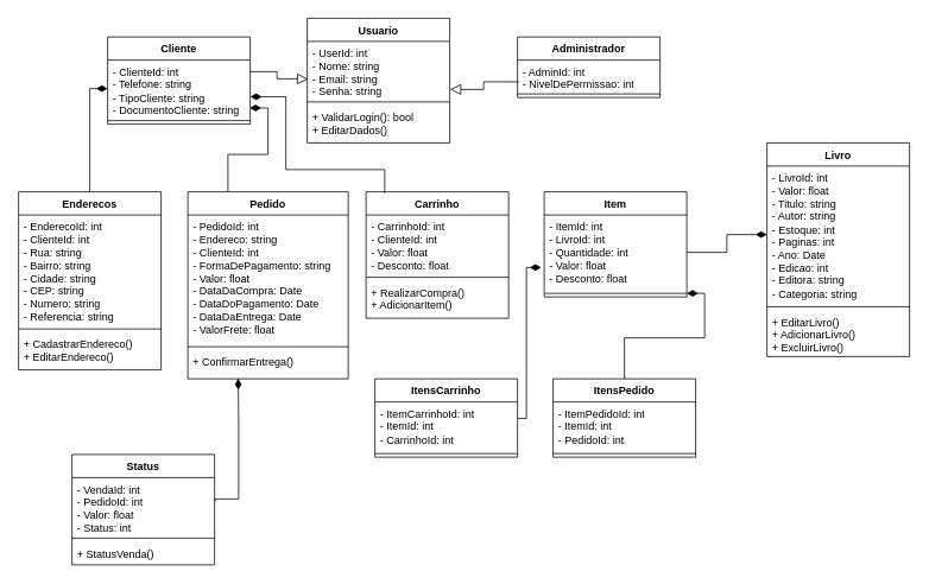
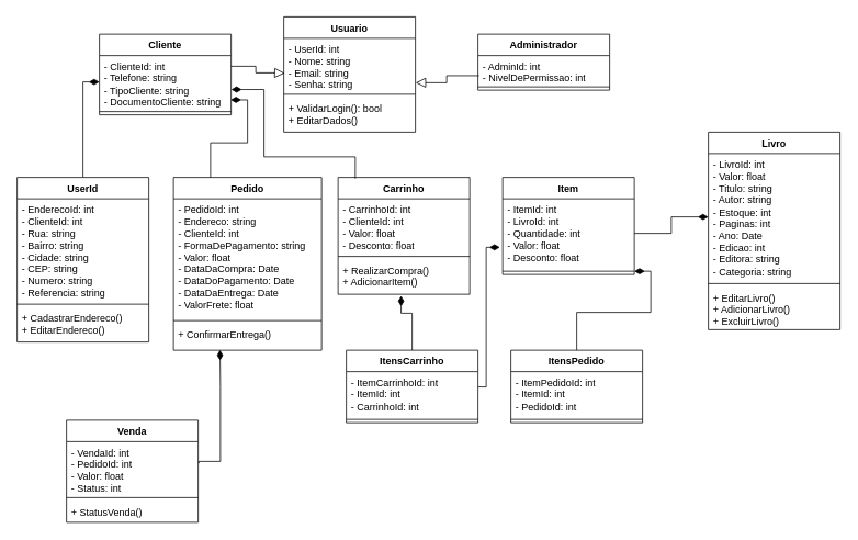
  <mxCell id="0" />
  <mxCell id="1" parent="0" />
  <mxCell id="2" value="Usuario" style="swimlane;fontStyle=1;align=center;verticalAlign=top;childLayout=stackLayout;horizontal=1;startSize=26;horizontalStack=0;resizeParent=1;resizeParentMax=0;resizeLast=0;collapsible=1;marginBottom=0;whiteSpace=wrap;html=1;" vertex="1" parent="1"><mxGeometry x="344" y="20" width="160" height="140" as="geometry" /></mxCell>
  <mxCell id="3" value="- UserId: int&lt;div&gt;- Nome: string&lt;br&gt;&lt;div&gt;- Email: string&lt;/div&gt;&lt;div&gt;- Senha: string&lt;/div&gt;&lt;div&gt;- TipoDaConta: int&lt;/div&gt;&lt;/div&gt;" style="text;strokeColor=none;fillColor=none;align=left;verticalAlign=top;spacingLeft=4;spacingRight=4;overflow=hidden;rotatable=0;points=[[0,0.5],[1,0.5]];portConstraint=eastwest;whiteSpace=wrap;html=1;" vertex="1" parent="2"><mxGeometry y="26" width="160" height="64" as="geometry" /></mxCell>
  <mxCell id="4" value="" style="line;strokeWidth=1;fillColor=none;align=left;verticalAlign=middle;spacingTop=-1;spacingLeft=3;spacingRight=3;rotatable=0;labelPosition=right;points=[];portConstraint=eastwest;strokeColor=inherit;" vertex="1" parent="2"><mxGeometry y="90" width="160" height="8" as="geometry" /></mxCell>
  <mxCell id="5" value="+ ValidarLogin(): bool&lt;div&gt;+&amp;nbsp;&lt;span style=&quot;background-color: transparent; color: light-dark(rgb(0, 0, 0), rgb(255, 255, 255));&quot;&gt;EditarDados()&lt;/span&gt;&lt;/div&gt;" style="text;strokeColor=none;fillColor=none;align=left;verticalAlign=top;spacingLeft=4;spacingRight=4;overflow=hidden;rotatable=0;points=[[0,0.5],[1,0.5]];portConstraint=eastwest;whiteSpace=wrap;html=1;" vertex="1" parent="2"><mxGeometry y="98" width="160" height="42" as="geometry" /></mxCell>
  <mxCell id="6" value="Cliente" style="swimlane;fontStyle=1;align=center;verticalAlign=top;childLayout=stackLayout;horizontal=1;startSize=26;horizontalStack=0;resizeParent=1;resizeParentMax=0;resizeLast=0;collapsible=1;marginBottom=0;whiteSpace=wrap;html=1;" vertex="1" parent="1"><mxGeometry x="120" y="41" width="160" height="98" as="geometry" /></mxCell>
  <mxCell id="7" value="- ClienteId: int&lt;div&gt;- Telefone: string&lt;/div&gt;&lt;div&gt;- TipoCliente: string&lt;/div&gt;&lt;div&gt;- DocumentoCliente: string&lt;/div&gt;" style="text;strokeColor=none;fillColor=none;align=left;verticalAlign=top;spacingLeft=4;spacingRight=4;overflow=hidden;rotatable=0;points=[[0,0.5],[1,0.5]];portConstraint=eastwest;whiteSpace=wrap;html=1;" vertex="1" parent="6"><mxGeometry y="26" width="160" height="64" as="geometry" /></mxCell>
  <mxCell id="8" value="" style="line;strokeWidth=1;fillColor=none;align=left;verticalAlign=middle;spacingTop=-1;spacingLeft=3;spacingRight=3;rotatable=0;labelPosition=right;points=[];portConstraint=eastwest;strokeColor=inherit;" vertex="1" parent="6"><mxGeometry y="90" width="160" height="8" as="geometry" /></mxCell>
  <mxCell id="9" value="Pedido" style="swimlane;fontStyle=1;align=center;verticalAlign=top;childLayout=stackLayout;horizontal=1;startSize=26;horizontalStack=0;resizeParent=1;resizeParentMax=0;resizeLast=0;collapsible=1;marginBottom=0;whiteSpace=wrap;html=1;" vertex="1" parent="1"><mxGeometry x="210" y="215" width="180" height="210" as="geometry" /></mxCell>
  <mxCell id="10" value="- PedidoId: int&lt;div&gt;- Endereco: string&lt;/div&gt;&lt;div&gt;- ClienteId: int&lt;/div&gt;&lt;div&gt;- FormaDePagamento: string&lt;/div&gt;&lt;div&gt;- Valor: float&lt;/div&gt;&lt;div&gt;- DataDaCompra: Date&lt;/div&gt;&lt;div&gt;- DataDoPagamento: Date&lt;/div&gt;&lt;div&gt;- DataDaEntrega: Date&lt;/div&gt;&lt;div&gt;- ValorFrete: float&lt;/div&gt;" style="text;strokeColor=none;fillColor=none;align=left;verticalAlign=top;spacingLeft=4;spacingRight=4;overflow=hidden;rotatable=0;points=[[0,0.5],[1,0.5]];portConstraint=eastwest;whiteSpace=wrap;html=1;" vertex="1" parent="9"><mxGeometry y="26" width="180" height="144" as="geometry" /></mxCell>
  <mxCell id="11" value="" style="line;strokeWidth=1;fillColor=none;align=left;verticalAlign=middle;spacingTop=-1;spacingLeft=3;spacingRight=3;rotatable=0;labelPosition=right;points=[];portConstraint=eastwest;strokeColor=inherit;" vertex="1" parent="9"><mxGeometry y="170" width="180" height="8" as="geometry" /></mxCell>
  <mxCell id="12" value="+ ConfirmarEntrega()" style="text;strokeColor=none;fillColor=none;align=left;verticalAlign=top;spacingLeft=4;spacingRight=4;overflow=hidden;rotatable=0;points=[[0,0.5],[1,0.5]];portConstraint=eastwest;whiteSpace=wrap;html=1;" vertex="1" parent="9"><mxGeometry y="178" width="180" height="32" as="geometry" /></mxCell>
  <mxCell id="13" value="" style="edgeStyle=orthogonalEdgeStyle;rounded=0;orthogonalLoop=1;jettySize=auto;html=1;entryX=0;entryY=0.5;entryDx=0;entryDy=0;endArrow=diamondThin;endFill=1;strokeWidth=1;endSize=10;" edge="1" parent="1" source="14" target="7"><mxGeometry relative="1" as="geometry" /></mxCell>
- <mxCell id="14" value="Enderecos" style="swimlane;fontStyle=1;align=center;verticalAlign=top;childLayout=stackLayout;horizontal=1;startSize=26;horizontalStack=0;resizeParent=1;resizeParentMax=0;resizeLast=0;collapsible=1;marginBottom=0;whiteSpace=wrap;html=1;" vertex="1" parent="1"><mxGeometry x="20" y="215" width="160" height="200" as="geometry" /></mxCell>
+ <mxCell id="14" value="UserId" style="swimlane;fontStyle=1;align=center;verticalAlign=top;childLayout=stackLayout;horizontal=1;startSize=26;horizontalStack=0;resizeParent=1;resizeParentMax=0;resizeLast=0;collapsible=1;marginBottom=0;whiteSpace=wrap;html=1;" vertex="1" parent="1"><mxGeometry x="20" y="215" width="160" height="200" as="geometry" /></mxCell>
  <mxCell id="15" value="- EnderecoId: int&lt;div&gt;- ClienteId: int&lt;br&gt;&lt;div&gt;- Rua: string&lt;/div&gt;&lt;div&gt;- Bairro: string&lt;/div&gt;&lt;div&gt;- Cidade: string&lt;/div&gt;&lt;div&gt;- CEP: string&lt;/div&gt;&lt;div&gt;- Numero: string&lt;/div&gt;&lt;div&gt;- Referencia: string&lt;/div&gt;&lt;/div&gt;" style="text;strokeColor=none;fillColor=none;align=left;verticalAlign=top;spacingLeft=4;spacingRight=4;overflow=hidden;rotatable=0;points=[[0,0.5],[1,0.5]];portConstraint=eastwest;whiteSpace=wrap;html=1;" vertex="1" parent="14"><mxGeometry y="26" width="160" height="124" as="geometry" /></mxCell>
  <mxCell id="16" value="" style="line;strokeWidth=1;fillColor=none;align=left;verticalAlign=middle;spacingTop=-1;spacingLeft=3;spacingRight=3;rotatable=0;labelPosition=right;points=[];portConstraint=eastwest;strokeColor=inherit;" vertex="1" parent="14"><mxGeometry y="150" width="160" height="8" as="geometry" /></mxCell>
  <mxCell id="17" value="+ CadastrarEndereco()&lt;div&gt;+ EditarEndereco()&lt;/div&gt;" style="text;strokeColor=none;fillColor=none;align=left;verticalAlign=top;spacingLeft=4;spacingRight=4;overflow=hidden;rotatable=0;points=[[0,0.5],[1,0.5]];portConstraint=eastwest;whiteSpace=wrap;html=1;" vertex="1" parent="14"><mxGeometry y="158" width="160" height="42" as="geometry" /></mxCell>
- <mxCell id="18" value="Status" style="swimlane;fontStyle=1;align=center;verticalAlign=top;childLayout=stackLayout;horizontal=1;startSize=26;horizontalStack=0;resizeParent=1;resizeParentMax=0;resizeLast=0;collapsible=1;marginBottom=0;whiteSpace=wrap;html=1;" vertex="1" parent="1"><mxGeometry x="80" y="510" width="160" height="124" as="geometry" /></mxCell>
+ <mxCell id="18" value="Venda" style="swimlane;fontStyle=1;align=center;verticalAlign=top;childLayout=stackLayout;horizontal=1;startSize=26;horizontalStack=0;resizeParent=1;resizeParentMax=0;resizeLast=0;collapsible=1;marginBottom=0;whiteSpace=wrap;html=1;" vertex="1" parent="1"><mxGeometry x="80" y="510" width="160" height="124" as="geometry" /></mxCell>
  <mxCell id="19" value="- VendaId: int&lt;div&gt;- PedidoId: int&lt;/div&gt;&lt;div&gt;- Valor: float&lt;/div&gt;&lt;div&gt;- Status: int&lt;/div&gt;" style="text;strokeColor=none;fillColor=none;align=left;verticalAlign=top;spacingLeft=4;spacingRight=4;overflow=hidden;rotatable=0;points=[[0,0.5],[1,0.5]];portConstraint=eastwest;whiteSpace=wrap;html=1;" vertex="1" parent="18"><mxGeometry y="26" width="160" height="64" as="geometry" /></mxCell>
  <mxCell id="20" value="" style="line;strokeWidth=1;fillColor=none;align=left;verticalAlign=middle;spacingTop=-1;spacingLeft=3;spacingRight=3;rotatable=0;labelPosition=right;points=[];portConstraint=eastwest;strokeColor=inherit;" vertex="1" parent="18"><mxGeometry y="90" width="160" height="8" as="geometry" /></mxCell>
  <mxCell id="21" value="+ StatusVenda()" style="text;strokeColor=none;fillColor=none;align=left;verticalAlign=top;spacingLeft=4;spacingRight=4;overflow=hidden;rotatable=0;points=[[0,0.5],[1,0.5]];portConstraint=eastwest;whiteSpace=wrap;html=1;" vertex="1" parent="18"><mxGeometry y="98" width="160" height="26" as="geometry" /></mxCell>
  <mxCell id="22" value="Carrinho" style="swimlane;fontStyle=1;align=center;verticalAlign=top;childLayout=stackLayout;horizontal=1;startSize=26;horizontalStack=0;resizeParent=1;resizeParentMax=0;resizeLast=0;collapsible=1;marginBottom=0;whiteSpace=wrap;html=1;" vertex="1" parent="1"><mxGeometry x="410" y="215" width="160" height="142" as="geometry" /></mxCell>
  <mxCell id="23" value="- CarrinhoId: int&lt;div&gt;- ClienteId: int&lt;br&gt;&lt;div&gt;- Valor: float&lt;/div&gt;&lt;div&gt;- Desconto: float&lt;/div&gt;&lt;/div&gt;" style="text;strokeColor=none;fillColor=none;align=left;verticalAlign=top;spacingLeft=4;spacingRight=4;overflow=hidden;rotatable=0;points=[[0,0.5],[1,0.5]];portConstraint=eastwest;whiteSpace=wrap;html=1;" vertex="1" parent="22"><mxGeometry y="26" width="160" height="66" as="geometry" /></mxCell>
  <mxCell id="24" value="" style="line;strokeWidth=1;fillColor=none;align=left;verticalAlign=middle;spacingTop=-1;spacingLeft=3;spacingRight=3;rotatable=0;labelPosition=right;points=[];portConstraint=eastwest;strokeColor=inherit;" vertex="1" parent="22"><mxGeometry y="92" width="160" height="8" as="geometry" /></mxCell>
  <mxCell id="25" value="+ RealizarCompra()&lt;div&gt;+ AdicionarItem()&lt;/div&gt;" style="text;strokeColor=none;fillColor=none;align=left;verticalAlign=top;spacingLeft=4;spacingRight=4;overflow=hidden;rotatable=0;points=[[0,0.5],[1,0.5]];portConstraint=eastwest;whiteSpace=wrap;html=1;" vertex="1" parent="22"><mxGeometry y="100" width="160" height="42" as="geometry" /></mxCell>
  <mxCell id="26" value="Livro" style="swimlane;fontStyle=1;align=center;verticalAlign=top;childLayout=stackLayout;horizontal=1;startSize=26;horizontalStack=0;resizeParent=1;resizeParentMax=0;resizeLast=0;collapsible=1;marginBottom=0;whiteSpace=wrap;html=1;" vertex="1" parent="1"><mxGeometry x="860" y="160" width="160" height="240" as="geometry" /></mxCell>
  <mxCell id="27" value="- LivroId: int&lt;div&gt;- Valor: float&lt;/div&gt;&lt;div&gt;- Titulo: string&lt;/div&gt;&lt;div&gt;- Autor: string&lt;/div&gt;&lt;div&gt;- Estoque: int&lt;/div&gt;&lt;div&gt;- Paginas: int&lt;/div&gt;&lt;div&gt;- Ano: Date&lt;/div&gt;&lt;div&gt;- Edicao: int&lt;/div&gt;&lt;div&gt;- Editora: string&lt;/div&gt;&lt;div&gt;- Categoria: string&lt;/div&gt;" style="text;strokeColor=none;fillColor=none;align=left;verticalAlign=top;spacingLeft=4;spacingRight=4;overflow=hidden;rotatable=0;points=[[0,0.5],[1,0.5]];portConstraint=eastwest;whiteSpace=wrap;html=1;" vertex="1" parent="26"><mxGeometry y="26" width="160" height="154" as="geometry" /></mxCell>
  <mxCell id="28" value="" style="line;strokeWidth=1;fillColor=none;align=left;verticalAlign=middle;spacingTop=-1;spacingLeft=3;spacingRight=3;rotatable=0;labelPosition=right;points=[];portConstraint=eastwest;strokeColor=inherit;" vertex="1" parent="26"><mxGeometry y="180" width="160" height="8" as="geometry" /></mxCell>
  <mxCell id="29" value="+ EditarLivro()&lt;div&gt;+ AdicionarLivro()&lt;/div&gt;&lt;div&gt;+ ExcluirLivro()&lt;/div&gt;" style="text;strokeColor=none;fillColor=none;align=left;verticalAlign=top;spacingLeft=4;spacingRight=4;overflow=hidden;rotatable=0;points=[[0,0.5],[1,0.5]];portConstraint=eastwest;whiteSpace=wrap;html=1;" vertex="1" parent="26"><mxGeometry y="188" width="160" height="52" as="geometry" /></mxCell>
  <mxCell id="30" value="" style="edgeStyle=orthogonalEdgeStyle;rounded=0;orthogonalLoop=1;jettySize=auto;html=1;endArrow=block;endFill=0;exitX=0.008;exitY=0.719;exitDx=0;exitDy=0;exitPerimeter=0;entryX=1.002;entryY=0.843;entryDx=0;entryDy=0;entryPerimeter=0;endSize=10;" edge="1" parent="1" source="32" target="3"><mxGeometry relative="1" as="geometry" /></mxCell>
  <mxCell id="31" value="Administrador" style="swimlane;fontStyle=1;align=center;verticalAlign=top;childLayout=stackLayout;horizontal=1;startSize=26;horizontalStack=0;resizeParent=1;resizeParentMax=0;resizeLast=0;collapsible=1;marginBottom=0;whiteSpace=wrap;html=1;" vertex="1" parent="1"><mxGeometry x="580" y="41" width="160" height="68" as="geometry" /></mxCell>
  <mxCell id="32" value="- AdminId: int&lt;div&gt;- NivelDePermissao: int&lt;/div&gt;" style="text;strokeColor=none;fillColor=none;align=left;verticalAlign=top;spacingLeft=4;spacingRight=4;overflow=hidden;rotatable=0;points=[[0,0.5],[1,0.5]];portConstraint=eastwest;whiteSpace=wrap;html=1;" vertex="1" parent="31"><mxGeometry y="26" width="160" height="34" as="geometry" /></mxCell>
  <mxCell id="33" value="" style="line;strokeWidth=1;fillColor=none;align=left;verticalAlign=middle;spacingTop=-1;spacingLeft=3;spacingRight=3;rotatable=0;labelPosition=right;points=[];portConstraint=eastwest;strokeColor=inherit;" vertex="1" parent="31"><mxGeometry y="60" width="160" height="8" as="geometry" /></mxCell>
  <mxCell id="34" value="Item" style="swimlane;fontStyle=1;align=center;verticalAlign=top;childLayout=stackLayout;horizontal=1;startSize=26;horizontalStack=0;resizeParent=1;resizeParentMax=0;resizeLast=0;collapsible=1;marginBottom=0;whiteSpace=wrap;html=1;" vertex="1" parent="1"><mxGeometry x="610" y="215" width="160" height="118" as="geometry" /></mxCell>
  <mxCell id="35" value="- ItemId: int&lt;div&gt;- LivroId: int&lt;/div&gt;&lt;div&gt;- Quantidade: int&lt;/div&gt;&lt;div&gt;- Valor: float&lt;/div&gt;&lt;div&gt;- Desconto: float&lt;/div&gt;" style="text;strokeColor=none;fillColor=none;align=left;verticalAlign=top;spacingLeft=4;spacingRight=4;overflow=hidden;rotatable=0;points=[[0,0.5],[1,0.5]];portConstraint=eastwest;whiteSpace=wrap;html=1;" vertex="1" parent="34"><mxGeometry y="26" width="160" height="84" as="geometry" /></mxCell>
  <mxCell id="36" value="" style="line;strokeWidth=1;fillColor=none;align=left;verticalAlign=middle;spacingTop=-1;spacingLeft=3;spacingRight=3;rotatable=0;labelPosition=right;points=[];portConstraint=eastwest;strokeColor=inherit;" vertex="1" parent="34"><mxGeometry y="110" width="160" height="8" as="geometry" /></mxCell>
+ <mxCell id="37" value="" style="edgeStyle=orthogonalEdgeStyle;rounded=0;orthogonalLoop=1;jettySize=auto;html=1;entryX=0.479;entryY=1.044;entryDx=0;entryDy=0;entryPerimeter=0;endArrow=diamondThin;endFill=1;endSize=10;" edge="1" parent="1" source="38" target="25"><mxGeometry relative="1" as="geometry"><Array as="points"><mxPoint x="500" y="380" /><mxPoint x="487" y="380" /></Array></mxGeometry></mxCell>
  <mxCell id="38" value="ItensCarrinho" style="swimlane;fontStyle=1;align=center;verticalAlign=top;childLayout=stackLayout;horizontal=1;startSize=26;horizontalStack=0;resizeParent=1;resizeParentMax=0;resizeLast=0;collapsible=1;marginBottom=0;whiteSpace=wrap;html=1;" vertex="1" parent="1"><mxGeometry x="420" y="425" width="160" height="88" as="geometry" /></mxCell>
  <mxCell id="39" value="- ItemCarrinhoId: int&lt;div&gt;- ItemId: int&lt;/div&gt;&lt;div&gt;- CarrinhoId: int&lt;/div&gt;" style="text;strokeColor=none;fillColor=none;align=left;verticalAlign=top;spacingLeft=4;spacingRight=4;overflow=hidden;rotatable=0;points=[[0,0.5],[1,0.5]];portConstraint=eastwest;whiteSpace=wrap;html=1;" vertex="1" parent="38"><mxGeometry y="26" width="160" height="54" as="geometry" /></mxCell>
  <mxCell id="40" value="" style="line;strokeWidth=1;fillColor=none;align=left;verticalAlign=middle;spacingTop=-1;spacingLeft=3;spacingRight=3;rotatable=0;labelPosition=right;points=[];portConstraint=eastwest;strokeColor=inherit;" vertex="1" parent="38"><mxGeometry y="80" width="160" height="8" as="geometry" /></mxCell>
  <mxCell id="41" value="" style="edgeStyle=orthogonalEdgeStyle;rounded=0;orthogonalLoop=1;jettySize=auto;html=1;endArrow=diamondThin;endFill=1;endSize=10;" edge="1" parent="1" source="42" target="36"><mxGeometry relative="1" as="geometry" /></mxCell>
  <mxCell id="42" value="ItensPedido" style="swimlane;fontStyle=1;align=center;verticalAlign=top;childLayout=stackLayout;horizontal=1;startSize=26;horizontalStack=0;resizeParent=1;resizeParentMax=0;resizeLast=0;collapsible=1;marginBottom=0;whiteSpace=wrap;html=1;" vertex="1" parent="1"><mxGeometry x="620" y="425" width="160" height="88" as="geometry" /></mxCell>
  <mxCell id="43" value="- ItemPedidoId: int&lt;div&gt;- ItemId: int&lt;/div&gt;&lt;div&gt;- PedidoId: int&lt;/div&gt;" style="text;strokeColor=none;fillColor=none;align=left;verticalAlign=top;spacingLeft=4;spacingRight=4;overflow=hidden;rotatable=0;points=[[0,0.5],[1,0.5]];portConstraint=eastwest;whiteSpace=wrap;html=1;" vertex="1" parent="42"><mxGeometry y="26" width="160" height="54" as="geometry" /></mxCell>
  <mxCell id="44" value="" style="line;strokeWidth=1;fillColor=none;align=left;verticalAlign=middle;spacingTop=-1;spacingLeft=3;spacingRight=3;rotatable=0;labelPosition=right;points=[];portConstraint=eastwest;strokeColor=inherit;" vertex="1" parent="42"><mxGeometry y="80" width="160" height="8" as="geometry" /></mxCell>
  <mxCell id="45" value="" style="edgeStyle=orthogonalEdgeStyle;rounded=0;orthogonalLoop=1;jettySize=auto;html=1;endArrow=block;endFill=0;entryX=0.007;entryY=0.663;entryDx=0;entryDy=0;entryPerimeter=0;endSize=10;" edge="1" parent="1" source="7" target="3"><mxGeometry relative="1" as="geometry"><mxPoint x="320" y="50" as="targetPoint" /><Array as="points"><mxPoint x="310" y="80" /><mxPoint x="310" y="88" /><mxPoint x="330" y="88" /></Array></mxGeometry></mxCell>
  <mxCell id="46" value="" style="edgeStyle=orthogonalEdgeStyle;rounded=0;orthogonalLoop=1;jettySize=auto;html=1;endArrow=diamondThin;endFill=1;strokeWidth=1;endSize=10;exitX=0.25;exitY=0;exitDx=0;exitDy=0;entryX=0.997;entryY=0.84;entryDx=0;entryDy=0;entryPerimeter=0;" edge="1" parent="1" source="9" target="7"><mxGeometry relative="1" as="geometry"><mxPoint x="258.95" y="306" as="sourcePoint" /><mxPoint x="300" y="120" as="targetPoint" /><Array as="points"><mxPoint x="255" y="173" /><mxPoint x="300" y="173" /><mxPoint x="300" y="121" /></Array></mxGeometry></mxCell>
  <mxCell id="47" value="" style="edgeStyle=orthogonalEdgeStyle;rounded=0;orthogonalLoop=1;jettySize=auto;html=1;entryX=-0.021;entryY=0.702;entryDx=0;entryDy=0;entryPerimeter=0;exitX=1.004;exitY=0.344;exitDx=0;exitDy=0;exitPerimeter=0;endArrow=diamondThin;endFill=1;endSize=10;" edge="1" parent="1" source="39" target="35"><mxGeometry relative="1" as="geometry"><mxPoint x="590" y="470" as="sourcePoint" /><mxPoint x="620" y="380" as="targetPoint" /><Array as="points"><mxPoint x="590" y="470" /><mxPoint x="590" y="300" /></Array></mxGeometry></mxCell>
  <mxCell id="48" value="" style="edgeStyle=orthogonalEdgeStyle;rounded=0;orthogonalLoop=1;jettySize=auto;html=1;endArrow=diamondThin;endFill=1;endSize=10;" edge="1" parent="1" source="35" target="27"><mxGeometry relative="1" as="geometry" /></mxCell>
  <mxCell id="49" value="" style="edgeStyle=orthogonalEdgeStyle;rounded=0;orthogonalLoop=1;jettySize=auto;html=1;exitX=0.131;exitY=0.01;exitDx=0;exitDy=0;exitPerimeter=0;entryX=1.001;entryY=0.644;entryDx=0;entryDy=0;entryPerimeter=0;endArrow=diamondThin;endFill=1;endSize=10;" edge="1" parent="1" source="22" target="7"><mxGeometry relative="1" as="geometry"><mxPoint x="553" y="205" as="sourcePoint" /><mxPoint x="330" y="140" as="targetPoint" /><Array as="points"><mxPoint x="431" y="190" /><mxPoint x="320" y="190" /><mxPoint x="320" y="108" /></Array></mxGeometry></mxCell>
  <mxCell id="50" value="" style="edgeStyle=orthogonalEdgeStyle;rounded=0;orthogonalLoop=1;jettySize=auto;html=1;exitX=1.005;exitY=0.412;exitDx=0;exitDy=0;exitPerimeter=0;entryX=0.314;entryY=0.988;entryDx=0;entryDy=0;entryPerimeter=0;endArrow=diamondThin;endFill=1;endSize=10;" edge="1" parent="1" source="19" target="12"><mxGeometry relative="1" as="geometry"><mxPoint x="270" y="560" as="sourcePoint" /><mxPoint x="267" y="450" as="targetPoint" /><Array as="points"><mxPoint x="241" y="560" /><mxPoint x="267" y="560" /><mxPoint x="267" y="470" /><mxPoint x="267" y="470" /></Array></mxGeometry></mxCell>
